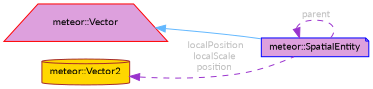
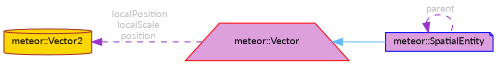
  digraph {
    fontname=Lato
    rankdir=LR
    node [fillcolor=plum fontname=Lato fontsize=10 style=filled]
    edge [color=darkorchid3 dir=back fontcolor=grey fontname=Lato fontsize=10 labelfontname=Helvetica labelfontsize=10 style=dashed]
    n1 [color=blue fontcolor=black height=0.2 label="meteor::SpatialEntity" shape=note width=0.4]
    n2 [color=red height=0.2 label="meteor::Vector" shape=trapezium width=0.4]
    n3 [color=brown fillcolor=gold height=0.2 label="meteor::Vector2" shape=cylinder width=0.4]
    n1 -> n1 [label=" parent"]
    n2 -> n1 [color=steelblue1 style=solid fontcolor=""]
-   n3 -> n1 [label=" localPosition\nlocalScale\nposition"]
+   n3 -> n2 [label=" localPosition\nlocalScale\nposition"]
  }
